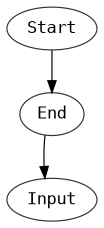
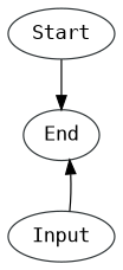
  digraph {
    fontname="DejaVu Sans Mono"
    node [color="#2e3436" fontname="DejaVu Sans Mono"]
    edge [fontname="DejaVu Sans Mono"]
    n1 [label=Start]
    n2 [label=End]
    n3 [label=Input]
    n1 -> n2
-   n2 -> n3
+   n3 -> n2
  }
